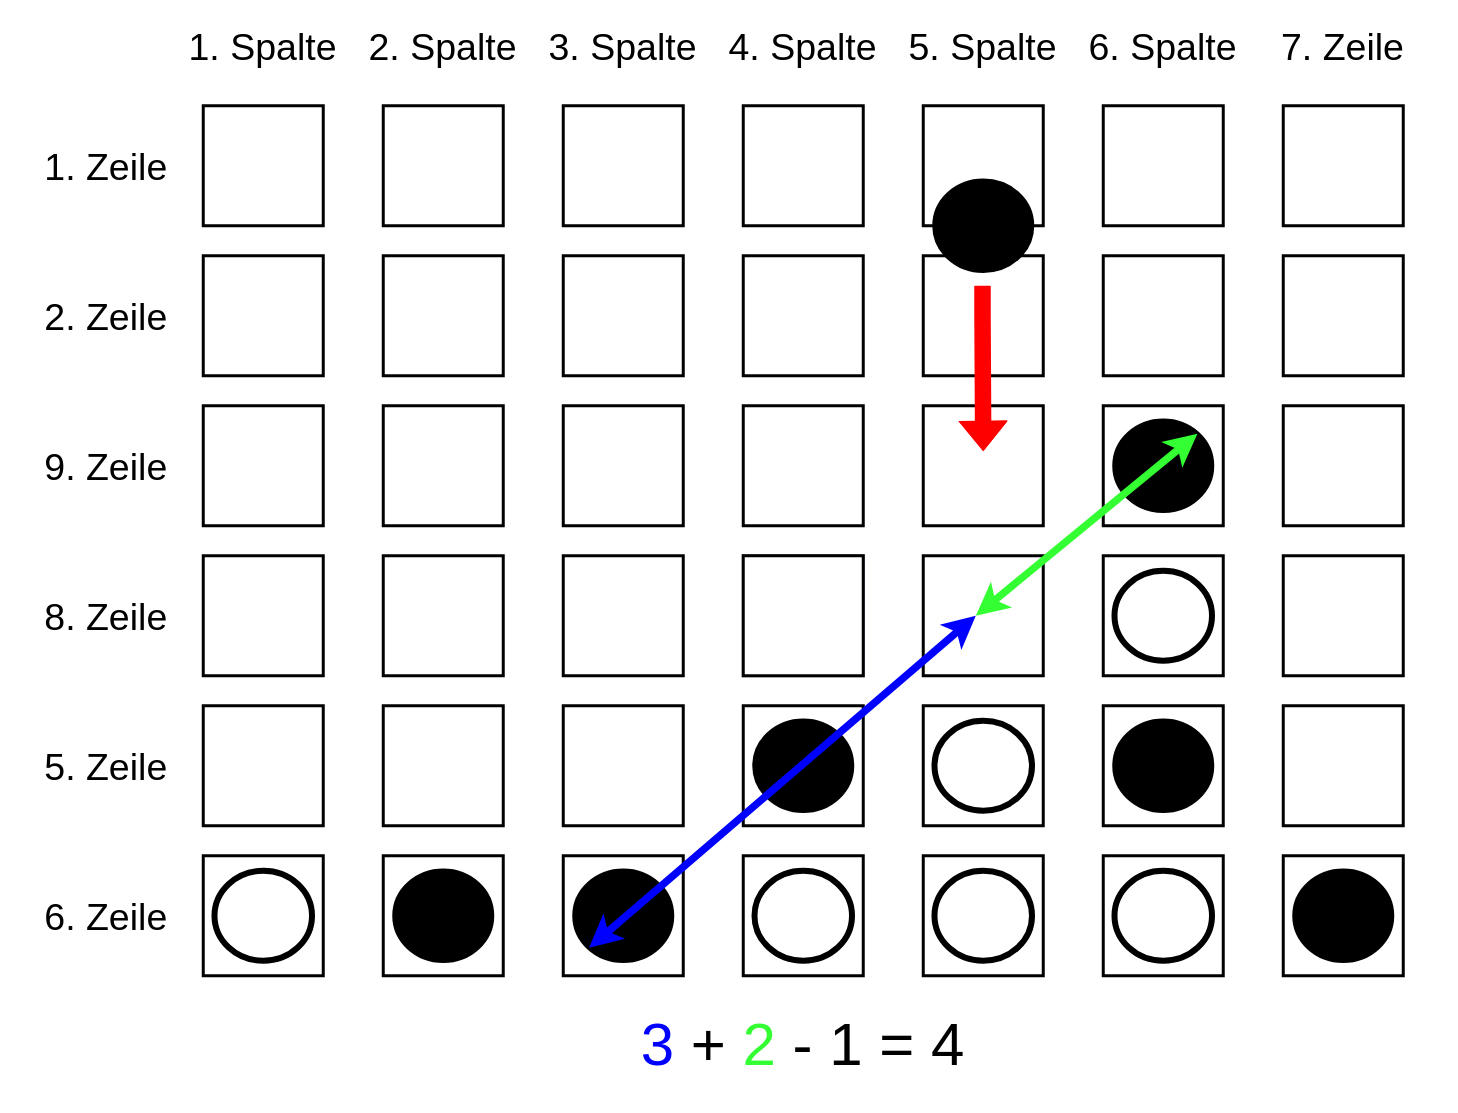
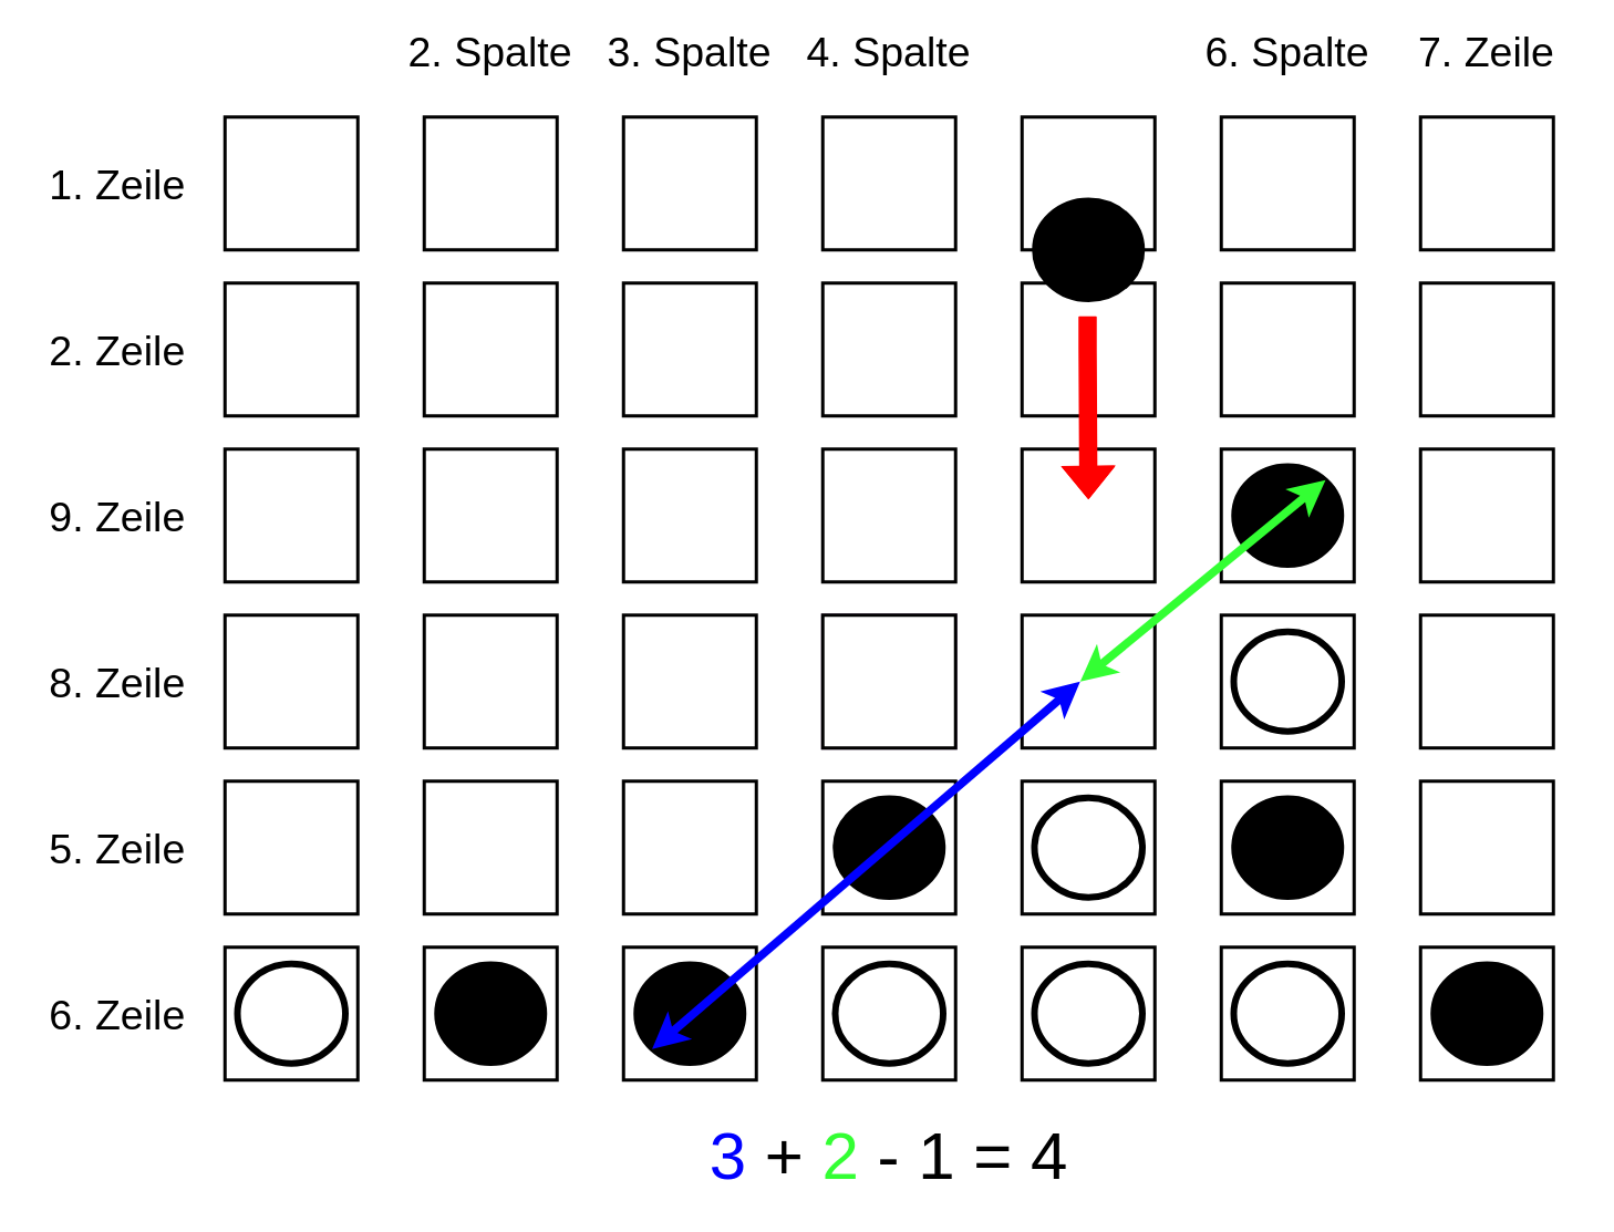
  <mxCell id="0" />
  <mxCell id="1" parent="0" />
  <mxCell id="2" value="" style="whiteSpace=wrap;html=1;aspect=fixed;fontSize=25;fillColor=#FFFFFF;strokeColor=#000000;strokeWidth=2;" parent="1" vertex="1"><mxGeometry x="135" y="70" width="80" height="80" as="geometry" /></mxCell>
  <mxCell id="3" value="" style="whiteSpace=wrap;html=1;aspect=fixed;fontSize=25;fillColor=#FFFFFF;strokeColor=#000000;strokeWidth=2;" parent="1" vertex="1"><mxGeometry x="135" y="170" width="80" height="80" as="geometry" /></mxCell>
  <mxCell id="4" value="" style="whiteSpace=wrap;html=1;aspect=fixed;fontSize=25;fillColor=#FFFFFF;strokeColor=#000000;strokeWidth=2;" parent="1" vertex="1"><mxGeometry x="135" y="270" width="80" height="80" as="geometry" /></mxCell>
  <mxCell id="5" value="" style="whiteSpace=wrap;html=1;aspect=fixed;fontSize=25;fillColor=#FFFFFF;strokeColor=#000000;strokeWidth=2;" parent="1" vertex="1"><mxGeometry x="135" y="370" width="80" height="80" as="geometry" /></mxCell>
  <mxCell id="6" value="" style="whiteSpace=wrap;html=1;aspect=fixed;fontSize=25;fillColor=#FFFFFF;strokeColor=#000000;strokeWidth=2;" parent="1" vertex="1"><mxGeometry x="135" y="470" width="80" height="80" as="geometry" /></mxCell>
  <mxCell id="7" value="" style="whiteSpace=wrap;html=1;aspect=fixed;fontSize=25;fillColor=#FFFFFF;strokeColor=#000000;strokeWidth=2;" parent="1" vertex="1"><mxGeometry x="135" y="570" width="80" height="80" as="geometry" /></mxCell>
  <mxCell id="8" value="" style="whiteSpace=wrap;html=1;aspect=fixed;fontSize=25;strokeWidth=2;" parent="1" vertex="1"><mxGeometry x="255" y="70" width="80" height="80" as="geometry" /></mxCell>
  <mxCell id="9" value="" style="whiteSpace=wrap;html=1;aspect=fixed;fontSize=25;strokeWidth=2;" parent="1" vertex="1"><mxGeometry x="255" y="170" width="80" height="80" as="geometry" /></mxCell>
  <mxCell id="10" value="" style="whiteSpace=wrap;html=1;aspect=fixed;fontSize=25;strokeWidth=2;" parent="1" vertex="1"><mxGeometry x="255" y="270" width="80" height="80" as="geometry" /></mxCell>
  <mxCell id="11" value="" style="whiteSpace=wrap;html=1;aspect=fixed;fontSize=25;strokeWidth=2;" parent="1" vertex="1"><mxGeometry x="255" y="370" width="80" height="80" as="geometry" /></mxCell>
  <mxCell id="12" value="" style="whiteSpace=wrap;html=1;aspect=fixed;fontSize=25;strokeWidth=2;" parent="1" vertex="1"><mxGeometry x="255" y="470" width="80" height="80" as="geometry" /></mxCell>
  <mxCell id="13" value="" style="whiteSpace=wrap;html=1;aspect=fixed;fontSize=25;fillColor=#FFFFFF;strokeColor=#000000;strokeWidth=2;" parent="1" vertex="1"><mxGeometry x="255" y="570" width="80" height="80" as="geometry" /></mxCell>
  <mxCell id="14" value="" style="whiteSpace=wrap;html=1;aspect=fixed;fontSize=25;strokeWidth=2;" parent="1" vertex="1"><mxGeometry x="375" y="70" width="80" height="80" as="geometry" /></mxCell>
  <mxCell id="15" value="" style="whiteSpace=wrap;html=1;aspect=fixed;fontSize=25;fillColor=#FFFFFF;strokeColor=#000000;strokeWidth=2;" parent="1" vertex="1"><mxGeometry x="375" y="170" width="80" height="80" as="geometry" /></mxCell>
  <mxCell id="16" value="" style="whiteSpace=wrap;html=1;aspect=fixed;fontSize=25;fillColor=#FFFFFF;strokeColor=#000000;strokeWidth=2;" parent="1" vertex="1"><mxGeometry x="375" y="270" width="80" height="80" as="geometry" /></mxCell>
  <mxCell id="17" value="" style="whiteSpace=wrap;html=1;aspect=fixed;fontSize=25;strokeWidth=2;" parent="1" vertex="1"><mxGeometry x="375" y="370" width="80" height="80" as="geometry" /></mxCell>
  <mxCell id="18" value="" style="whiteSpace=wrap;html=1;aspect=fixed;fontSize=25;strokeWidth=2;" parent="1" vertex="1"><mxGeometry x="375" y="470" width="80" height="80" as="geometry" /></mxCell>
  <mxCell id="19" value="" style="whiteSpace=wrap;html=1;aspect=fixed;fontSize=25;fillColor=#FFFFFF;strokeColor=#000000;strokeWidth=2;" parent="1" vertex="1"><mxGeometry x="375" y="570" width="80" height="80" as="geometry" /></mxCell>
  <mxCell id="20" value="" style="whiteSpace=wrap;html=1;aspect=fixed;fontSize=25;fillColor=#FFFFFF;strokeColor=#000000;strokeWidth=2;" parent="1" vertex="1"><mxGeometry x="495" y="70" width="80" height="80" as="geometry" /></mxCell>
  <mxCell id="21" value="" style="whiteSpace=wrap;html=1;aspect=fixed;fontSize=25;fillColor=#FFFFFF;strokeColor=#000000;strokeWidth=2;" parent="1" vertex="1"><mxGeometry x="495" y="170" width="80" height="80" as="geometry" /></mxCell>
  <mxCell id="22" value="" style="whiteSpace=wrap;html=1;aspect=fixed;fontSize=25;fillColor=#FFFFFF;strokeColor=#000000;strokeWidth=2;" parent="1" vertex="1"><mxGeometry x="495" y="270" width="80" height="80" as="geometry" /></mxCell>
  <mxCell id="23" value="6" style="whiteSpace=wrap;html=1;aspect=fixed;fillColor=#e1d5e7;strokeColor=#9673a6;fontSize=25;strokeWidth=2;" parent="1" vertex="1"><mxGeometry x="495" y="370" width="80" height="80" as="geometry" /></mxCell>
  <mxCell id="24" value="" style="whiteSpace=wrap;html=1;aspect=fixed;fontSize=25;strokeWidth=2;" parent="1" vertex="1"><mxGeometry x="495" y="470" width="80" height="80" as="geometry" /></mxCell>
  <mxCell id="25" value="" style="whiteSpace=wrap;html=1;aspect=fixed;fontSize=25;fillColor=#FFFFFF;strokeColor=#000000;strokeWidth=2;" parent="1" vertex="1"><mxGeometry x="495" y="570" width="80" height="80" as="geometry" /></mxCell>
  <mxCell id="26" value="" style="whiteSpace=wrap;html=1;aspect=fixed;fontSize=25;fillColor=#FFFFFF;strokeColor=#000000;strokeWidth=2;" parent="1" vertex="1"><mxGeometry x="615" y="70" width="80" height="80" as="geometry" /></mxCell>
  <mxCell id="27" value="" style="whiteSpace=wrap;html=1;aspect=fixed;fontSize=25;fillColor=#FFFFFF;strokeColor=#000000;strokeWidth=2;" parent="1" vertex="1"><mxGeometry x="615" y="170" width="80" height="80" as="geometry" /></mxCell>
  <mxCell id="28" value="" style="whiteSpace=wrap;html=1;aspect=fixed;fontSize=25;fillColor=#FFFFFF;strokeColor=#000000;strokeWidth=2;" parent="1" vertex="1"><mxGeometry x="615" y="270" width="80" height="80" as="geometry" /></mxCell>
  <mxCell id="29" value="" style="whiteSpace=wrap;html=1;aspect=fixed;fontSize=25;fillColor=#FFFFFF;strokeColor=#000000;strokeWidth=2;" parent="1" vertex="1"><mxGeometry x="615" y="370" width="80" height="80" as="geometry" /></mxCell>
  <mxCell id="30" value="" style="whiteSpace=wrap;html=1;aspect=fixed;fontSize=25;strokeWidth=2;" parent="1" vertex="1"><mxGeometry x="615" y="470" width="80" height="80" as="geometry" /></mxCell>
  <mxCell id="31" value="" style="whiteSpace=wrap;html=1;aspect=fixed;fontSize=25;fillColor=#FFFFFF;strokeColor=#000000;strokeWidth=2;" parent="1" vertex="1"><mxGeometry x="615" y="570" width="80" height="80" as="geometry" /></mxCell>
  <mxCell id="32" value="" style="whiteSpace=wrap;html=1;aspect=fixed;fontSize=25;strokeWidth=2;" parent="1" vertex="1"><mxGeometry x="735" y="70" width="80" height="80" as="geometry" /></mxCell>
  <mxCell id="33" value="" style="whiteSpace=wrap;html=1;aspect=fixed;fontSize=25;fillColor=#FFFFFF;strokeColor=#000000;strokeWidth=2;" parent="1" vertex="1"><mxGeometry x="735" y="170" width="80" height="80" as="geometry" /></mxCell>
  <mxCell id="34" value="" style="whiteSpace=wrap;html=1;aspect=fixed;fontSize=25;fillColor=#FFFFFF;strokeColor=#000000;strokeWidth=2;" parent="1" vertex="1"><mxGeometry x="735" y="270" width="80" height="80" as="geometry" /></mxCell>
  <mxCell id="35" value="" style="whiteSpace=wrap;html=1;aspect=fixed;fontSize=25;strokeWidth=2;" parent="1" vertex="1"><mxGeometry x="735" y="370" width="80" height="80" as="geometry" /></mxCell>
  <mxCell id="36" value="" style="whiteSpace=wrap;html=1;aspect=fixed;fontSize=25;strokeWidth=2;" parent="1" vertex="1"><mxGeometry x="735" y="470" width="80" height="80" as="geometry" /></mxCell>
  <mxCell id="37" value="" style="whiteSpace=wrap;html=1;aspect=fixed;fontSize=25;fillColor=#FFFFFF;strokeColor=#000000;strokeWidth=2;" parent="1" vertex="1"><mxGeometry x="735" y="570" width="80" height="80" as="geometry" /></mxCell>
  <mxCell id="38" value="" style="whiteSpace=wrap;html=1;aspect=fixed;fontSize=25;strokeWidth=2;" parent="1" vertex="1"><mxGeometry x="855" y="70" width="80" height="80" as="geometry" /></mxCell>
  <mxCell id="39" value="" style="whiteSpace=wrap;html=1;aspect=fixed;fontSize=25;strokeWidth=2;" parent="1" vertex="1"><mxGeometry x="855" y="170" width="80" height="80" as="geometry" /></mxCell>
  <mxCell id="40" value="" style="whiteSpace=wrap;html=1;aspect=fixed;fontSize=25;strokeWidth=2;" parent="1" vertex="1"><mxGeometry x="855" y="270" width="80" height="80" as="geometry" /></mxCell>
  <mxCell id="41" value="" style="whiteSpace=wrap;html=1;aspect=fixed;fontSize=25;strokeWidth=2;" parent="1" vertex="1"><mxGeometry x="855" y="370" width="80" height="80" as="geometry" /></mxCell>
  <mxCell id="42" value="" style="whiteSpace=wrap;html=1;aspect=fixed;fontSize=25;strokeWidth=2;" parent="1" vertex="1"><mxGeometry x="855" y="470" width="80" height="80" as="geometry" /></mxCell>
  <mxCell id="43" value="" style="whiteSpace=wrap;html=1;aspect=fixed;fontSize=25;fillColor=#FFFFFF;strokeColor=#000000;strokeWidth=2;" parent="1" vertex="1"><mxGeometry x="855" y="570" width="80" height="80" as="geometry" /></mxCell>
  <mxCell id="44" value="1. Zeile" style="text;html=1;align=center;verticalAlign=middle;resizable=0;points=[];autosize=1;fontSize=25;" parent="1" vertex="1"><mxGeometry x="20" y="90" width="100" height="40" as="geometry" /></mxCell>
  <mxCell id="45" value="2. Zeile" style="text;html=1;align=center;verticalAlign=middle;resizable=0;points=[];autosize=1;fontSize=25;" parent="1" vertex="1"><mxGeometry x="20" y="190" width="100" height="40" as="geometry" /></mxCell>
  <mxCell id="46" value="9. Zeile" style="text;html=1;align=center;verticalAlign=middle;resizable=0;points=[];autosize=1;fontSize=25;" parent="1" vertex="1"><mxGeometry x="20" y="290" width="100" height="40" as="geometry" /></mxCell>
  <mxCell id="47" value="8. Zeile" style="text;html=1;align=center;verticalAlign=middle;resizable=0;points=[];autosize=1;fontSize=25;" parent="1" vertex="1"><mxGeometry x="20" y="390" width="100" height="40" as="geometry" /></mxCell>
  <mxCell id="48" value="5. Zeile" style="text;html=1;align=center;verticalAlign=middle;resizable=0;points=[];autosize=1;fontSize=25;" parent="1" vertex="1"><mxGeometry x="20" y="490" width="100" height="40" as="geometry" /></mxCell>
  <mxCell id="49" value="6. Zeile" style="text;html=1;align=center;verticalAlign=middle;resizable=0;points=[];autosize=1;fontSize=25;" parent="1" vertex="1"><mxGeometry x="20" y="590" width="100" height="40" as="geometry" /></mxCell>
  <mxCell id="50" value="" style="whiteSpace=wrap;html=1;aspect=fixed;fontSize=25;fillColor=#FFFFFF;strokeColor=#000000;strokeWidth=2;" parent="1" vertex="1"><mxGeometry x="495" y="370" width="80" height="80" as="geometry" /></mxCell>
- <mxCell id="51" value="&lt;font style=&quot;font-size: 25px&quot;&gt;1. Spalte&lt;/font&gt;" style="text;html=1;strokeColor=none;fillColor=none;align=center;verticalAlign=middle;whiteSpace=wrap;rounded=0;" vertex="1" parent="1"><mxGeometry x="120" y="20" width="110" height="20" as="geometry" /></mxCell>
  <mxCell id="52" value="&lt;font style=&quot;font-size: 25px&quot;&gt;2. Spalte&lt;/font&gt;" style="text;html=1;strokeColor=none;fillColor=none;align=center;verticalAlign=middle;whiteSpace=wrap;rounded=0;" vertex="1" parent="1"><mxGeometry x="240" y="20" width="110" height="20" as="geometry" /></mxCell>
  <mxCell id="53" value="&lt;font style=&quot;font-size: 25px&quot;&gt;3. Spalte&lt;/font&gt;" style="text;html=1;strokeColor=none;fillColor=none;align=center;verticalAlign=middle;whiteSpace=wrap;rounded=0;" vertex="1" parent="1"><mxGeometry x="360" y="20" width="110" height="20" as="geometry" /></mxCell>
  <mxCell id="54" value="&lt;font style=&quot;font-size: 25px&quot;&gt;4. Spalte&lt;/font&gt;" style="text;html=1;strokeColor=none;fillColor=none;align=center;verticalAlign=middle;whiteSpace=wrap;rounded=0;" vertex="1" parent="1"><mxGeometry x="480" y="20" width="110" height="20" as="geometry" /></mxCell>
- <mxCell id="55" value="&lt;font style=&quot;font-size: 25px&quot;&gt;5. Spalte&lt;/font&gt;" style="text;html=1;strokeColor=none;fillColor=none;align=center;verticalAlign=middle;whiteSpace=wrap;rounded=0;" vertex="1" parent="1"><mxGeometry x="600" y="20" width="110" height="20" as="geometry" /></mxCell>
  <mxCell id="56" value="&lt;font style=&quot;font-size: 25px&quot;&gt;6. Spalte&lt;/font&gt;" style="text;html=1;strokeColor=none;fillColor=none;align=center;verticalAlign=middle;whiteSpace=wrap;rounded=0;" vertex="1" parent="1"><mxGeometry x="720" y="20" width="110" height="20" as="geometry" /></mxCell>
  <mxCell id="57" value="&lt;font style=&quot;font-size: 25px&quot;&gt;7. Zeile&lt;/font&gt;" style="text;html=1;strokeColor=none;fillColor=none;align=center;verticalAlign=middle;whiteSpace=wrap;rounded=0;" vertex="1" parent="1"><mxGeometry x="840" y="20" width="110" height="20" as="geometry" /></mxCell>
  <mxCell id="58" value="" style="ellipse;whiteSpace=wrap;html=1;strokeColor=#000000;fillColor=#FFFFFF;strokeWidth=4;" vertex="1" parent="1"><mxGeometry x="622.5" y="480" width="65" height="60" as="geometry" /></mxCell>
  <mxCell id="59" value="" style="ellipse;whiteSpace=wrap;html=1;strokeColor=#000000;fillColor=#000000;strokeWidth=3;" vertex="1" parent="1"><mxGeometry x="382.5" y="580" width="65" height="60" as="geometry" /></mxCell>
  <mxCell id="60" value="" style="ellipse;whiteSpace=wrap;html=1;strokeColor=#000000;fillColor=#FFFFFF;strokeWidth=4;" vertex="1" parent="1"><mxGeometry x="742.5" y="580" width="65" height="60" as="geometry" /></mxCell>
  <mxCell id="61" value="" style="ellipse;whiteSpace=wrap;html=1;strokeColor=#000000;fillColor=#FFFFFF;strokeWidth=4;" vertex="1" parent="1"><mxGeometry x="502.5" y="580" width="65" height="60" as="geometry" /></mxCell>
  <mxCell id="62" value="" style="ellipse;whiteSpace=wrap;html=1;strokeColor=#000000;fillColor=#FFFFFF;strokeWidth=4;" vertex="1" parent="1"><mxGeometry x="622.5" y="580" width="65" height="60" as="geometry" /></mxCell>
  <mxCell id="63" value="" style="ellipse;whiteSpace=wrap;html=1;strokeColor=#000000;fillColor=#000000;strokeWidth=3;" vertex="1" parent="1"><mxGeometry x="862.5" y="580" width="65" height="60" as="geometry" /></mxCell>
  <mxCell id="64" value="" style="ellipse;whiteSpace=wrap;html=1;strokeColor=#000000;fillColor=#000000;strokeWidth=3;" vertex="1" parent="1"><mxGeometry x="502.5" y="480" width="65" height="60" as="geometry" /></mxCell>
  <mxCell id="65" value="" style="ellipse;whiteSpace=wrap;html=1;strokeColor=#000000;fillColor=#000000;strokeWidth=3;" vertex="1" parent="1"><mxGeometry x="742.5" y="280" width="65" height="60" as="geometry" /></mxCell>
  <mxCell id="66" value="" style="ellipse;whiteSpace=wrap;html=1;strokeColor=#000000;fillColor=#000000;strokeWidth=3;" vertex="1" parent="1"><mxGeometry x="262.5" y="580" width="65" height="60" as="geometry" /></mxCell>
  <mxCell id="67" value="" style="ellipse;whiteSpace=wrap;html=1;strokeColor=#000000;fillColor=#FFFFFF;strokeWidth=4;" vertex="1" parent="1"><mxGeometry x="742.5" y="380" width="65" height="60" as="geometry" /></mxCell>
  <mxCell id="68" value="" style="ellipse;whiteSpace=wrap;html=1;strokeColor=#000000;fillColor=#000000;strokeWidth=3;" vertex="1" parent="1"><mxGeometry x="742.5" y="480" width="65" height="60" as="geometry" /></mxCell>
  <mxCell id="69" value="" style="ellipse;whiteSpace=wrap;html=1;strokeColor=#000000;fillColor=#FFFFFF;strokeWidth=4;" vertex="1" parent="1"><mxGeometry x="142.5" y="580" width="65" height="60" as="geometry" /></mxCell>
  <mxCell id="70" value="" style="ellipse;whiteSpace=wrap;html=1;strokeColor=#000000;fillColor=#000000;strokeWidth=3;" vertex="1" parent="1"><mxGeometry x="622.5" y="120" width="65" height="60" as="geometry" /></mxCell>
  <mxCell id="71" value="" style="shape=flexArrow;endArrow=classic;html=1;strokeColor=#FF0000;fillColor=#FF0000;" edge="1" parent="1"><mxGeometry width="50" height="50" relative="1" as="geometry"><mxPoint x="654.5" y="190" as="sourcePoint" /><mxPoint x="655" y="300" as="targetPoint" /><Array as="points"><mxPoint x="654.5" y="210" /></Array></mxGeometry></mxCell>
  <mxCell id="72" value="" style="endArrow=classic;startArrow=classic;html=1;strokeColor=#33FF33;strokeWidth=5;fillColor=#FF0000;entryX=1;entryY=0;entryDx=0;entryDy=0;exitX=0.438;exitY=0.5;exitDx=0;exitDy=0;exitPerimeter=0;" edge="1" parent="1" source="29" target="65"><mxGeometry width="50" height="50" relative="1" as="geometry"><mxPoint x="670" y="405" as="sourcePoint" /><mxPoint x="780" y="290" as="targetPoint" /></mxGeometry></mxCell>
  <mxCell id="73" value="" style="endArrow=classic;startArrow=classic;html=1;strokeColor=#0000FF;strokeWidth=5;fillColor=#FF0000;exitX=0;exitY=1;exitDx=0;exitDy=0;" edge="1" parent="1" source="59"><mxGeometry width="50" height="50" relative="1" as="geometry"><mxPoint x="410" y="635" as="sourcePoint" /><mxPoint x="650" y="410" as="targetPoint" /></mxGeometry></mxCell>
  <mxCell id="74" value="&lt;font style=&quot;font-size: 40px&quot;&gt;&lt;font color=&quot;#0000ff&quot; style=&quot;font-size: 40px&quot;&gt;3&lt;/font&gt; + &lt;font color=&quot;#33ff33&quot; style=&quot;font-size: 40px&quot;&gt;2&lt;/font&gt; - 1 = 4&lt;/font&gt;" style="text;html=1;strokeColor=none;fillColor=none;align=center;verticalAlign=middle;whiteSpace=wrap;rounded=0;" vertex="1" parent="1"><mxGeometry x="410" y="670" width="250" height="50" as="geometry" /></mxCell>
